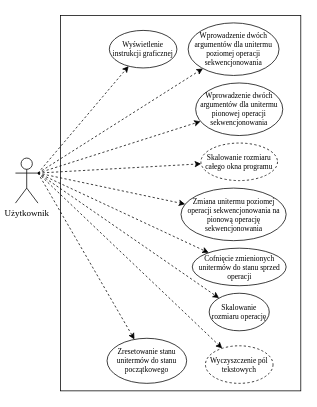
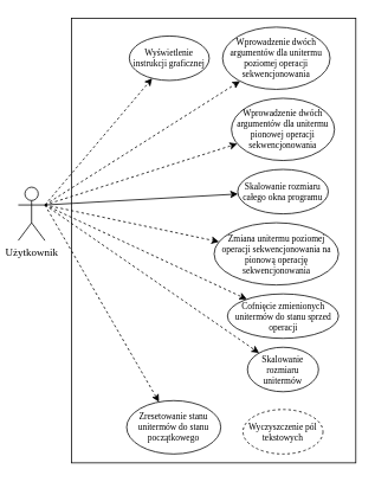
  <mxCell id="0" />
  <mxCell id="1" parent="0" />
  <mxCell id="2" value="" style="rounded=0;whiteSpace=wrap;html=1;hachureGap=4;fontFamily=Architects Daughter;fontSource=https%3A%2F%2Ffonts.googleapis.com%2Fcss%3Ffamily%3DArchitects%2BDaughter;fillColor=none;" vertex="1" parent="1"><mxGeometry x="80" y="20" width="320" height="500" as="geometry" /></mxCell>
  <mxCell id="3" value="Użytkownik" style="shape=umlActor;verticalLabelPosition=bottom;verticalAlign=top;html=1;outlineConnect=0;hachureGap=4;fontFamily=Times New Roman;" vertex="1" parent="1"><mxGeometry x="20" y="210" width="30" height="60" as="geometry" /></mxCell>
- <mxCell id="4" value="Skalowanie rozmiaru całego okna programu" style="ellipse;whiteSpace=wrap;html=1;hachureGap=4;fontFamily=Times New Roman;fontSize=10;labelBackgroundColor=none;fillColor=none;dashed=1;" vertex="1" parent="1"><mxGeometry x="267" y="190" width="102" height="50" as="geometry" /></mxCell>
+ <mxCell id="4" value="Skalowanie rozmiaru całego okna programu" style="ellipse;whiteSpace=wrap;html=1;hachureGap=4;fontFamily=Times New Roman;fontSize=10;labelBackgroundColor=none;fillColor=none;" vertex="1" parent="1"><mxGeometry x="267" y="190" width="102" height="50" as="geometry" /></mxCell>
  <mxCell id="5" value="Wprowadzenie dwóch argumentów dla unitermu pionowej operacji sekwencjonowania" style="ellipse;whiteSpace=wrap;html=1;hachureGap=4;fontFamily=Times New Roman;fontSize=10;labelBackgroundColor=none;fillColor=none;" vertex="1" parent="1"><mxGeometry x="260" width="116" height="70" as="geometry" y="110" /></mxCell>
  <mxCell id="6" value="Wprowadzenie dwóch argumentów dla unitermu poziomej operacji sekwencjonowania" style="ellipse;whiteSpace=wrap;html=1;hachureGap=4;fontFamily=Times New Roman;fontSize=10;labelBackgroundColor=none;fillColor=none;" vertex="1" parent="1"><mxGeometry x="250" y="30" width="121" height="70" as="geometry" /></mxCell>
  <mxCell id="7" value="Wyświetlenie instrukcji graficznej" style="ellipse;whiteSpace=wrap;html=1;hachureGap=4;fontFamily=Times New Roman;fontSize=10;labelBackgroundColor=none;fillColor=none;" vertex="1" parent="1"><mxGeometry x="145" y="40" width="90" height="50" as="geometry" /></mxCell>
  <mxCell id="8" value="" style="endArrow=classic;html=1;rounded=0;hachureGap=4;fontFamily=Architects Daughter;fontSource=https%3A%2F%2Ffonts.googleapis.com%2Fcss%3Ffamily%3DArchitects%2BDaughter;labelBackgroundColor=none;dashed=1;strokeWidth=1;exitX=1;exitY=0.333;exitDx=0;exitDy=0;exitPerimeter=0;" edge="1" parent="1" source="3" target="5"><mxGeometry width="50" height="50" relative="1" as="geometry"><mxPoint x="130" y="410" as="sourcePoint" /><mxPoint x="180" y="360" as="targetPoint" /></mxGeometry></mxCell>
  <mxCell id="9" value="" style="endArrow=classic;html=1;rounded=0;hachureGap=4;fontFamily=Architects Daughter;fontSource=https%3A%2F%2Ffonts.googleapis.com%2Fcss%3Ffamily%3DArchitects%2BDaughter;labelBackgroundColor=none;dashed=1;strokeWidth=1;exitX=1;exitY=0.333;exitDx=0;exitDy=0;exitPerimeter=0;" edge="1" parent="1" source="3" target="6"><mxGeometry width="50" height="50" relative="1" as="geometry"><mxPoint x="20" y="60" as="sourcePoint" /><mxPoint x="134" y="180" as="targetPoint" /></mxGeometry></mxCell>
  <mxCell id="10" value="" style="endArrow=classic;html=1;rounded=0;hachureGap=4;fontFamily=Architects Daughter;fontSource=https%3A%2F%2Ffonts.googleapis.com%2Fcss%3Ffamily%3DArchitects%2BDaughter;labelBackgroundColor=none;dashed=1;strokeWidth=1;exitX=1;exitY=0.333;exitDx=0;exitDy=0;exitPerimeter=0;" edge="1" parent="1" source="3" target="7"><mxGeometry width="50" height="50" relative="1" as="geometry"><mxPoint x="30" y="240" as="sourcePoint" /><mxPoint x="244" y="235" as="targetPoint" /></mxGeometry></mxCell>
- <mxCell id="11" value="" style="endArrow=classic;html=1;rounded=0;hachureGap=4;fontFamily=Architects Daughter;fontSource=https%3A%2F%2Ffonts.googleapis.com%2Fcss%3Ffamily%3DArchitects%2BDaughter;labelBackgroundColor=none;dashed=1;strokeWidth=1;exitX=1;exitY=0.333;exitDx=0;exitDy=0;exitPerimeter=0;" edge="1" parent="1" source="3" target="4"><mxGeometry width="50" height="50" relative="1" as="geometry"><mxPoint x="40" y="360" as="sourcePoint" /><mxPoint x="170" y="305" as="targetPoint" /></mxGeometry></mxCell>
- <mxCell id="12" value="Skalowanie rozmiaru operację" style="ellipse;whiteSpace=wrap;html=1;hachureGap=4;fontFamily=Times New Roman;fontSize=10;labelBackgroundColor=none;fillColor=none;" vertex="1" parent="1"><mxGeometry x="278" y="390" width="80" height="50" as="geometry" /></mxCell>
+ <mxCell id="11" value="" style="endArrow=classic;html=1;rounded=0;hachureGap=4;fontFamily=Architects Daughter;fontSource=https%3A%2F%2Ffonts.googleapis.com%2Fcss%3Ffamily%3DArchitects%2BDaughter;labelBackgroundColor=none;dashed=0;strokeWidth=1;exitX=1;exitY=0.333;exitDx=0;exitDy=0;exitPerimeter=0;" edge="1" parent="1" source="3" target="4"><mxGeometry width="50" height="50" relative="1" as="geometry"><mxPoint x="40" y="360" as="sourcePoint" /><mxPoint x="170" y="305" as="targetPoint" /></mxGeometry></mxCell>
+ <mxCell id="12" value="Skalowanie rozmiaru unitermów" style="ellipse;whiteSpace=wrap;html=1;hachureGap=4;fontFamily=Times New Roman;fontSize=10;labelBackgroundColor=none;fillColor=none;" vertex="1" parent="1"><mxGeometry x="278" y="390" width="80" height="50" as="geometry" /></mxCell>
  <mxCell id="13" value="Wyczyszczenie pól tekstowych" style="ellipse;whiteSpace=wrap;html=1;hachureGap=4;fontFamily=Times New Roman;fontSize=10;labelBackgroundColor=none;fillColor=none;dashed=1;" vertex="1" parent="1"><mxGeometry x="273" y="460" width="90" height="50" as="geometry" /></mxCell>
  <mxCell id="14" value="Zresetowanie stanu unitermów do stanu początkowego" style="ellipse;whiteSpace=wrap;html=1;hachureGap=4;fontFamily=Times New Roman;fontSize=10;labelBackgroundColor=none;fillColor=none;" vertex="1" parent="1"><mxGeometry x="142" y="450" width="106" height="60" as="geometry" /></mxCell>
  <mxCell id="15" value="Zmiana unitermu poziomej operacji sekwencjonowania na pionową operację sekwencjonowania" style="ellipse;whiteSpace=wrap;html=1;hachureGap=4;fontFamily=Times New Roman;fontSize=10;labelBackgroundColor=none;fillColor=none;" vertex="1" parent="1"><mxGeometry x="240.5" y="250" width="140" height="70" as="geometry" /></mxCell>
  <mxCell id="16" value="Cofnięcie zmienionych unitermów do stanu sprzed operacji" style="ellipse;whiteSpace=wrap;html=1;hachureGap=4;fontFamily=Times New Roman;fontSize=10;labelBackgroundColor=none;fillColor=none;" vertex="1" parent="1"><mxGeometry x="255.5" y="330" width="125" height="50" as="geometry" /></mxCell>
  <mxCell id="17" value="" style="endArrow=classic;html=1;rounded=0;hachureGap=4;fontFamily=Architects Daughter;fontSource=https%3A%2F%2Ffonts.googleapis.com%2Fcss%3Ffamily%3DArchitects%2BDaughter;labelBackgroundColor=none;dashed=1;strokeWidth=1;" edge="1" parent="1" target="15"><mxGeometry width="50" height="50" relative="1" as="geometry"><mxPoint x="50" y="230" as="sourcePoint" /><mxPoint x="181" y="267" as="targetPoint" /></mxGeometry></mxCell>
  <mxCell id="18" value="" style="endArrow=classic;html=1;rounded=0;hachureGap=4;fontFamily=Architects Daughter;fontSource=https%3A%2F%2Ffonts.googleapis.com%2Fcss%3Ffamily%3DArchitects%2BDaughter;labelBackgroundColor=none;dashed=1;strokeWidth=1;exitX=1;exitY=0.333;exitDx=0;exitDy=0;exitPerimeter=0;" edge="1" parent="1" source="3" target="16"><mxGeometry width="50" height="50" relative="1" as="geometry"><mxPoint x="60" y="240" as="sourcePoint" /><mxPoint x="188" y="393" as="targetPoint" /></mxGeometry></mxCell>
- <mxCell id="19" value="" style="endArrow=classic;html=1;rounded=0;hachureGap=4;fontFamily=Architects Daughter;fontSource=https%3A%2F%2Ffonts.googleapis.com%2Fcss%3Ffamily%3DArchitects%2BDaughter;labelBackgroundColor=none;dashed=1;strokeWidth=1;exitX=1;exitY=0.333;exitDx=0;exitDy=0;exitPerimeter=0;" edge="1" parent="1" source="3" target="13"><mxGeometry width="50" height="50" relative="1" as="geometry"><mxPoint x="60" y="240" as="sourcePoint" /><mxPoint x="317" y="423" as="targetPoint" /></mxGeometry></mxCell>
  <mxCell id="20" value="" style="endArrow=classic;html=1;rounded=0;hachureGap=4;fontFamily=Architects Daughter;fontSource=https%3A%2F%2Ffonts.googleapis.com%2Fcss%3Ffamily%3DArchitects%2BDaughter;labelBackgroundColor=none;dashed=1;strokeWidth=1;exitX=1;exitY=0.333;exitDx=0;exitDy=0;exitPerimeter=0;" edge="1" parent="1" source="3" target="12"><mxGeometry width="50" height="50" relative="1" as="geometry"><mxPoint x="60" y="240" as="sourcePoint" /><mxPoint x="269" y="473" as="targetPoint" /></mxGeometry></mxCell>
  <mxCell id="21" value="" style="endArrow=classic;html=1;rounded=0;hachureGap=4;fontFamily=Architects Daughter;fontSource=https%3A%2F%2Ffonts.googleapis.com%2Fcss%3Ffamily%3DArchitects%2BDaughter;labelBackgroundColor=none;dashed=1;strokeWidth=1;exitX=1;exitY=0.333;exitDx=0;exitDy=0;exitPerimeter=0;" edge="1" parent="1" source="3" target="14"><mxGeometry width="50" height="50" relative="1" as="geometry"><mxPoint x="70" y="250" as="sourcePoint" /><mxPoint x="279" y="483" as="targetPoint" /></mxGeometry></mxCell>
